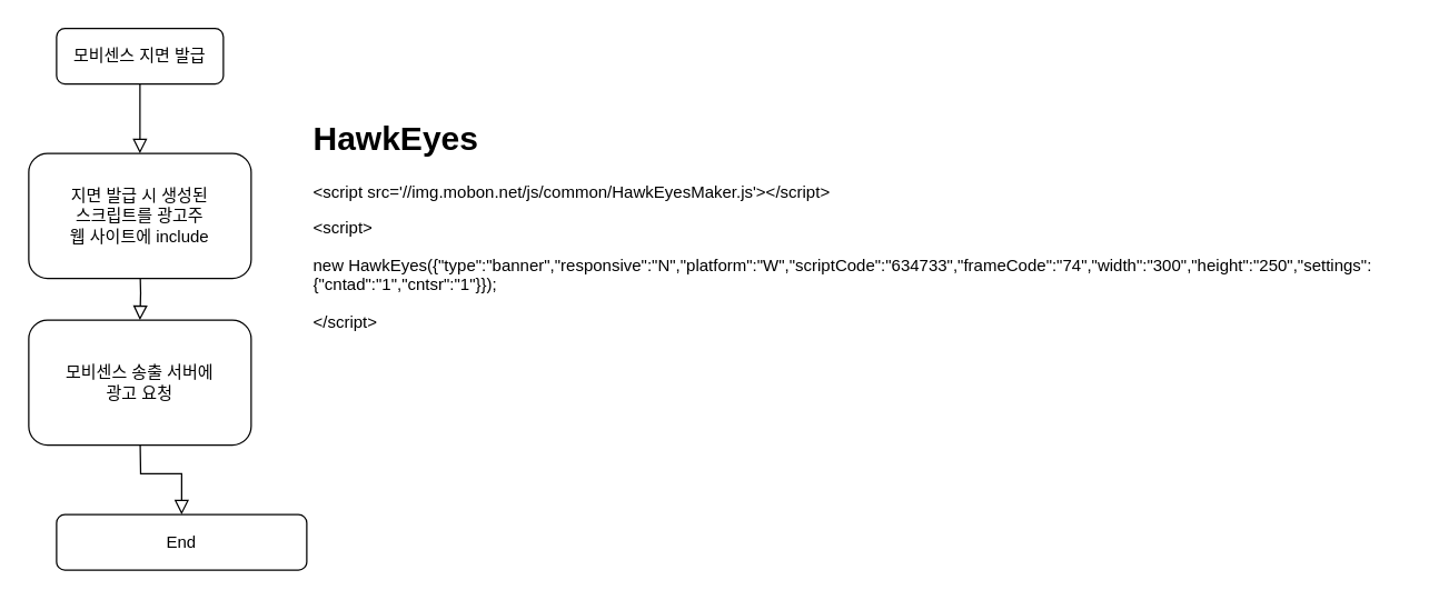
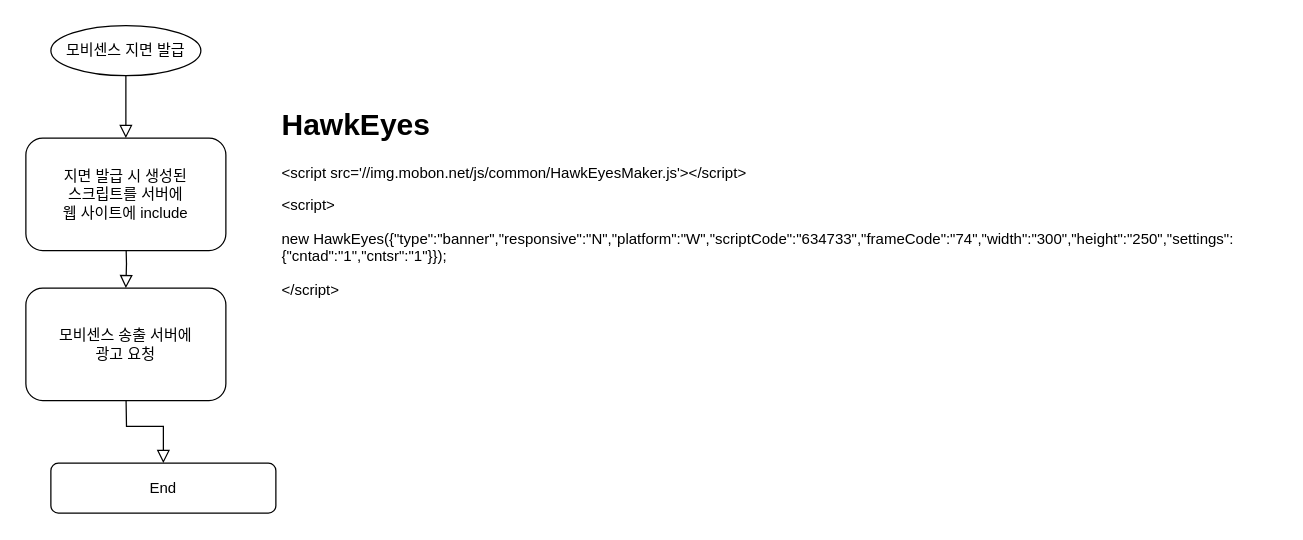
  <mxCell id="0" />
  <mxCell id="1" parent="0" />
  <mxCell id="2" value="" style="rounded=0;html=1;jettySize=auto;orthogonalLoop=1;fontSize=11;endArrow=block;endFill=0;endSize=8;strokeWidth=1;shadow=0;labelBackgroundColor=none;edgeStyle=orthogonalEdgeStyle;" edge="1" parent="1" source="3"><mxGeometry relative="1" as="geometry"><mxPoint x="100" y="110" as="targetPoint" /></mxGeometry></mxCell>
- <mxCell id="3" value="모비센스 지면 발급" style="rounded=1;whiteSpace=wrap;html=1;fontSize=12;glass=0;strokeWidth=1;shadow=0;" vertex="1" parent="1"><mxGeometry x="40" y="20" width="120" height="40" as="geometry" /></mxCell>
+ <mxCell id="3" value="모비센스 지면 발급" style="ellipse;whiteSpace=wrap;html=1;fontSize=12;glass=0;strokeWidth=1;shadow=0;" vertex="1" parent="1"><mxGeometry x="40" y="20" width="120" height="40" as="geometry" /></mxCell>
  <mxCell id="4" value="" style="rounded=0;html=1;jettySize=auto;orthogonalLoop=1;fontSize=11;endArrow=block;endFill=0;endSize=8;strokeWidth=1;shadow=0;labelBackgroundColor=none;edgeStyle=orthogonalEdgeStyle;" edge="1" parent="1"><mxGeometry y="20" relative="1" as="geometry"><mxPoint as="offset" /><mxPoint x="100" y="190" as="sourcePoint" /><mxPoint x="100" y="230" as="targetPoint" /></mxGeometry></mxCell>
- <mxCell id="5" value="지면 발급 시 생성된&lt;br&gt;스크립트를 광고주 &lt;br&gt;웹 사이트에 include" style="rounded=1;whiteSpace=wrap;html=1;fontSize=12;glass=0;strokeWidth=1;shadow=0;" vertex="1" parent="1"><mxGeometry x="20" y="110" width="160" height="90" as="geometry" /></mxCell>
+ <mxCell id="5" value="지면 발급 시 생성된&lt;br&gt;스크립트를 서버에 &lt;br&gt;웹 사이트에 include" style="rounded=1;whiteSpace=wrap;html=1;fontSize=12;glass=0;strokeWidth=1;shadow=0;" vertex="1" parent="1"><mxGeometry x="20" y="110" width="160" height="90" as="geometry" /></mxCell>
  <mxCell id="6" value="" style="rounded=0;html=1;jettySize=auto;orthogonalLoop=1;fontSize=11;endArrow=block;endFill=0;endSize=8;strokeWidth=1;shadow=0;labelBackgroundColor=none;edgeStyle=orthogonalEdgeStyle;" edge="1" parent="1" target="7"><mxGeometry x="0.333" y="20" relative="1" as="geometry"><mxPoint as="offset" /><mxPoint x="100" y="310" as="sourcePoint" /></mxGeometry></mxCell>
  <mxCell id="7" value="End" style="rounded=1;whiteSpace=wrap;html=1;fontSize=12;glass=0;strokeWidth=1;shadow=0;" vertex="1" parent="1"><mxGeometry x="40" y="370" width="180" height="40" as="geometry" /></mxCell>
  <mxCell id="8" value="모비센스 송출 서버에&lt;br&gt;광고 요청" style="rounded=1;whiteSpace=wrap;html=1;fontSize=12;glass=0;strokeWidth=1;shadow=0;" vertex="1" parent="1"><mxGeometry x="20" y="230" width="160" height="90" as="geometry" /></mxCell>
  <mxCell id="9" value="&lt;h1&gt;HawkEyes&lt;/h1&gt;&lt;p&gt;&amp;lt;script src='//img.mobon.net/js/common/HawkEyesMaker.js'&amp;gt;&amp;lt;/script&amp;gt;&lt;/p&gt;&lt;p&gt;&amp;lt;script&amp;gt;&lt;/p&gt;&lt;p&gt;&lt;span style=&quot;&quot;&gt; &lt;/span&gt;new HawkEyes({&quot;type&quot;:&quot;banner&quot;,&quot;responsive&quot;:&quot;N&quot;,&quot;platform&quot;:&quot;W&quot;,&quot;scriptCode&quot;:&quot;634733&quot;,&quot;frameCode&quot;:&quot;74&quot;,&quot;width&quot;:&quot;300&quot;,&quot;height&quot;:&quot;250&quot;,&quot;settings&quot;:{&quot;cntad&quot;:&quot;1&quot;,&quot;cntsr&quot;:&quot;1&quot;}});&lt;/p&gt;&lt;p&gt;&amp;lt;/script&amp;gt;&lt;/p&gt;" style="text;html=1;strokeColor=none;fillColor=none;spacing=5;spacingTop=-20;whiteSpace=wrap;overflow=hidden;rounded=0;" vertex="1" parent="1"><mxGeometry x="220" y="80" width="800" height="210" as="geometry" /></mxCell>
